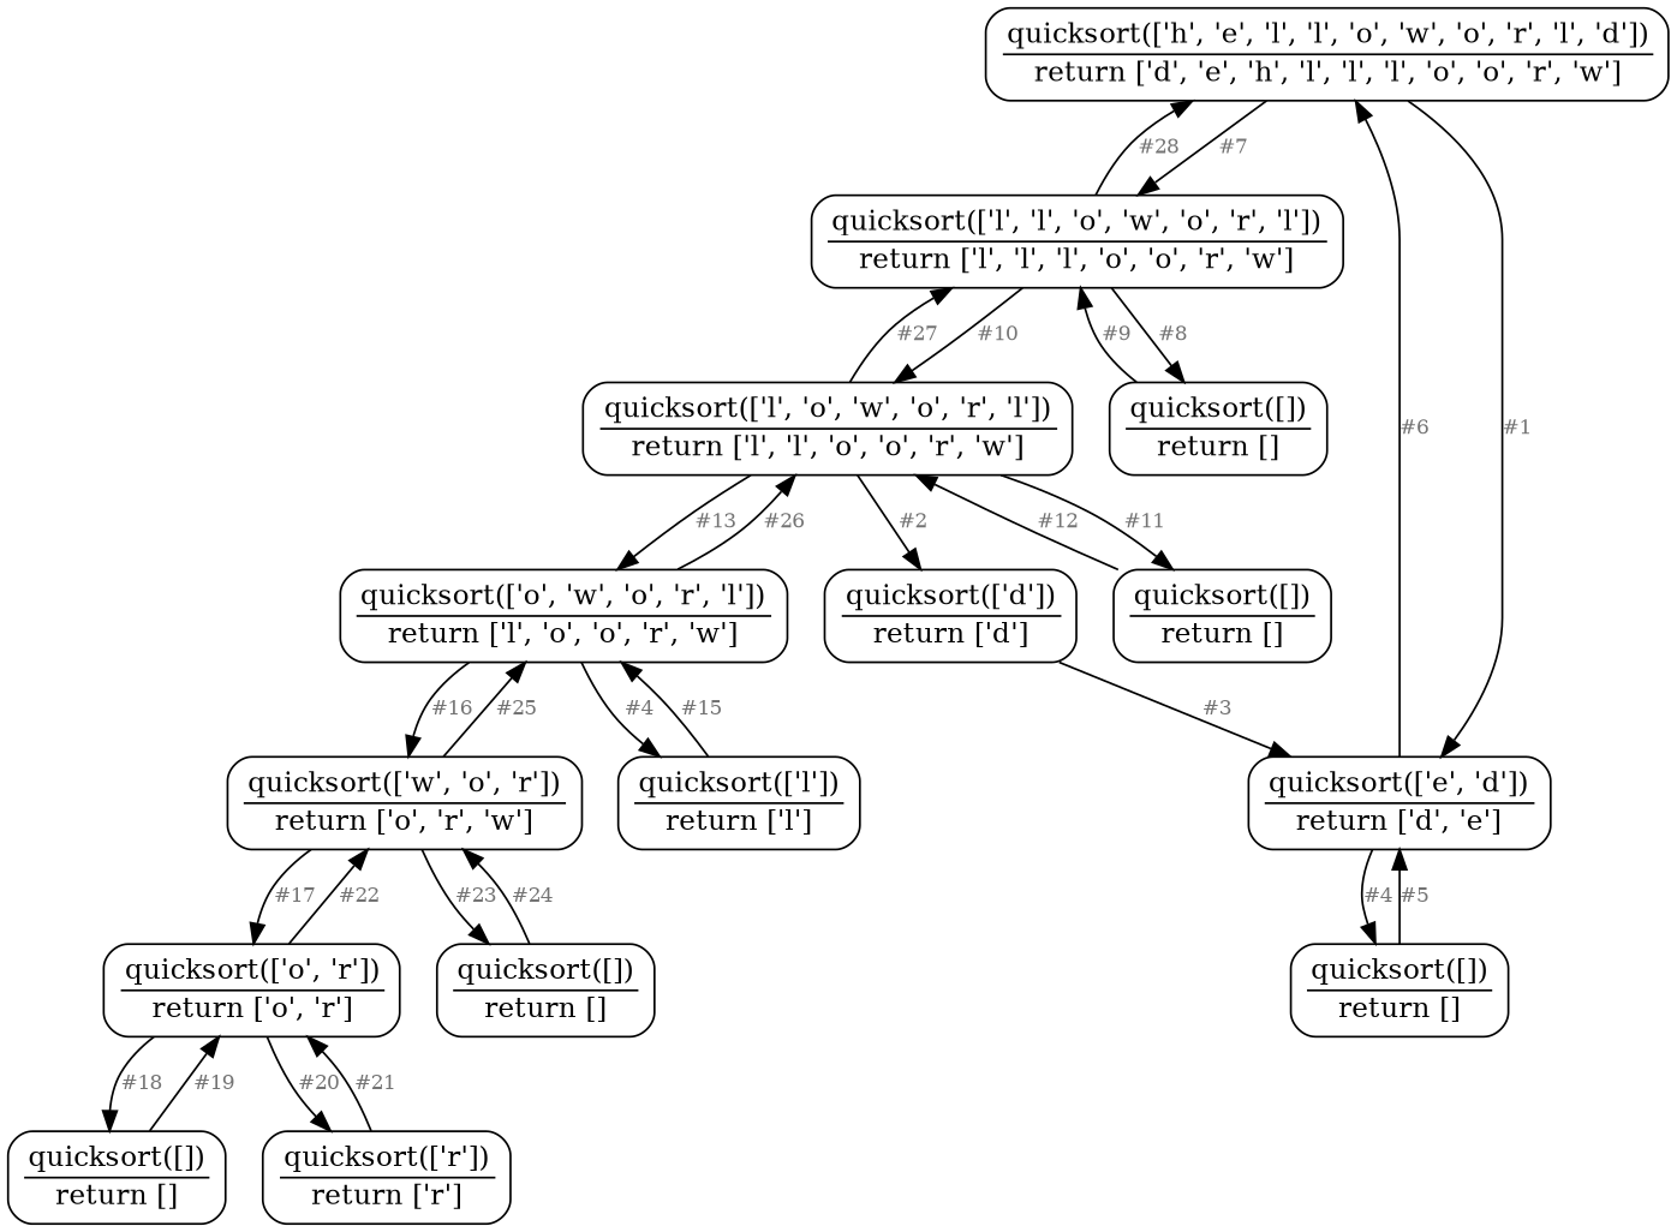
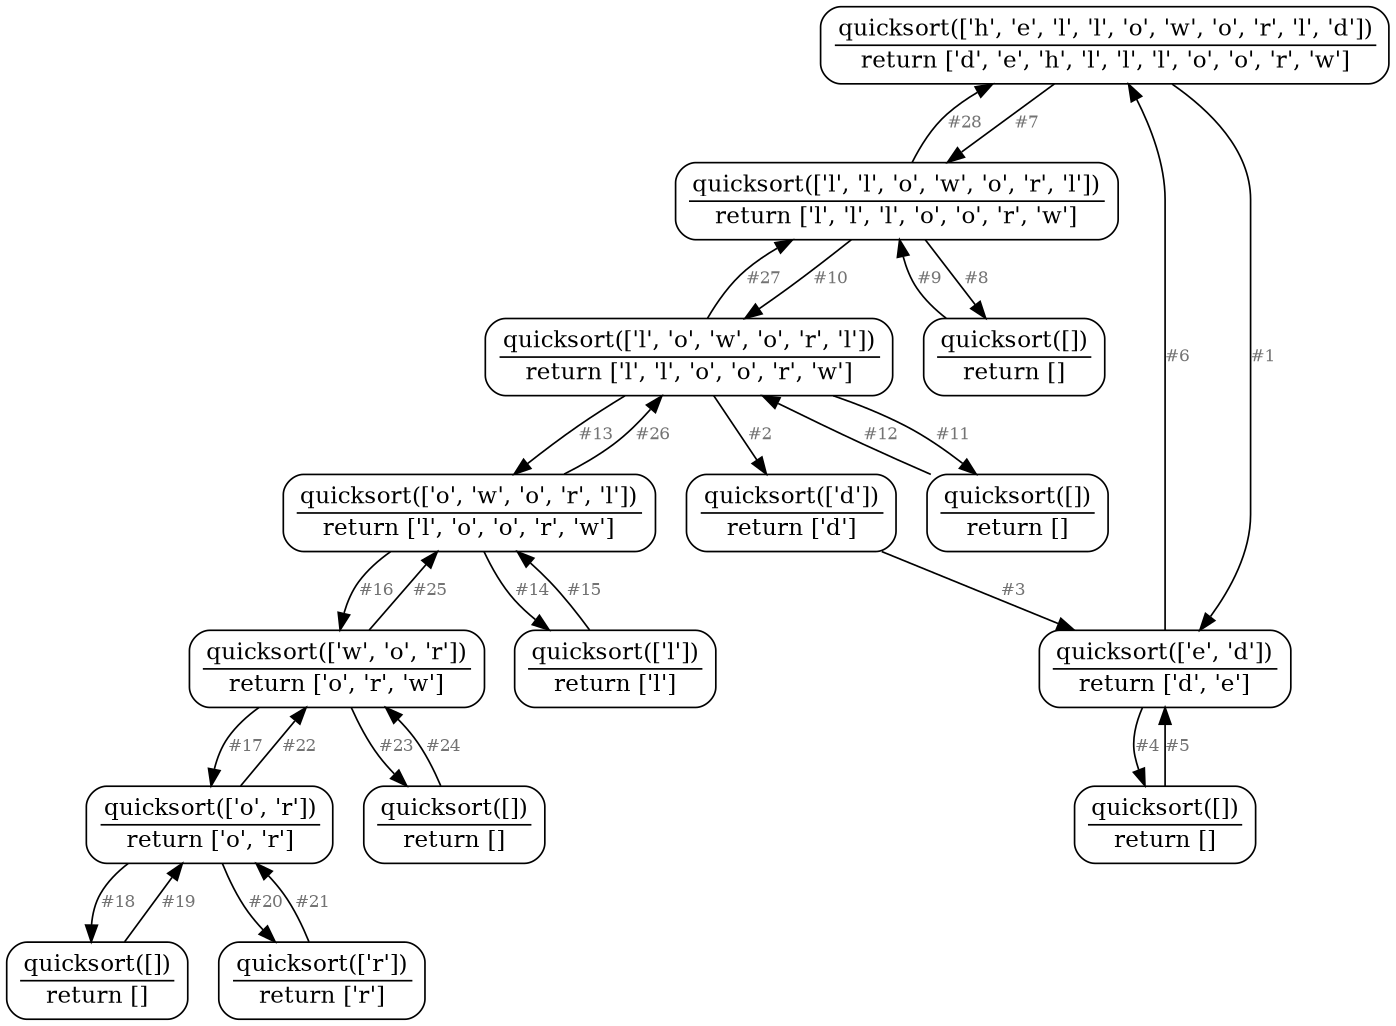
  digraph {
    rankdir=TB
    node [shape=rectangle style=rounded]
    edge [arrowsize=1 color=black fontcolor=gray45 fontsize=10]
    n1 [label=<<TABLE BORDER="0" CELLBORDER="0" CELLSPACING="0"><TR><TD>quicksort([&#x27;h&#x27;, &#x27;e&#x27;, &#x27;l&#x27;, &#x27;l&#x27;, &#x27;o&#x27;, &#x27;w&#x27;, &#x27;o&#x27;, &#x27;r&#x27;, &#x27;l&#x27;, &#x27;d&#x27;])</TD></TR><HR/><TR><TD>return [&#x27;d&#x27;, &#x27;e&#x27;, &#x27;h&#x27;, &#x27;l&#x27;, &#x27;l&#x27;, &#x27;l&#x27;, &#x27;o&#x27;, &#x27;o&#x27;, &#x27;r&#x27;, &#x27;w&#x27;]</TD></TR></TABLE>>]
    n2 [label=<<TABLE BORDER="0" CELLBORDER="0" CELLSPACING="0"><TR><TD>quicksort([&#x27;e&#x27;, &#x27;d&#x27;])</TD></TR><HR/><TR><TD>return [&#x27;d&#x27;, &#x27;e&#x27;]</TD></TR></TABLE>>]
    n3 [label=<<TABLE BORDER="0" CELLBORDER="0" CELLSPACING="0"><TR><TD>quicksort([&#x27;l&#x27;, &#x27;l&#x27;, &#x27;o&#x27;, &#x27;w&#x27;, &#x27;o&#x27;, &#x27;r&#x27;, &#x27;l&#x27;])</TD></TR><HR/><TR><TD>return [&#x27;l&#x27;, &#x27;l&#x27;, &#x27;l&#x27;, &#x27;o&#x27;, &#x27;o&#x27;, &#x27;r&#x27;, &#x27;w&#x27;]</TD></TR></TABLE>>]
    n4 [label=<<TABLE BORDER="0" CELLBORDER="0" CELLSPACING="0"><TR><TD>quicksort([])</TD></TR><HR/><TR><TD>return []</TD></TR></TABLE>>]
    n5 [label=<<TABLE BORDER="0" CELLBORDER="0" CELLSPACING="0"><TR><TD>quicksort([])</TD></TR><HR/><TR><TD>return []</TD></TR></TABLE>>]
    n6 [label=<<TABLE BORDER="0" CELLBORDER="0" CELLSPACING="0"><TR><TD>quicksort([&#x27;l&#x27;, &#x27;o&#x27;, &#x27;w&#x27;, &#x27;o&#x27;, &#x27;r&#x27;, &#x27;l&#x27;])</TD></TR><HR/><TR><TD>return [&#x27;l&#x27;, &#x27;l&#x27;, &#x27;o&#x27;, &#x27;o&#x27;, &#x27;r&#x27;, &#x27;w&#x27;]</TD></TR></TABLE>>]
    n7 [label=<<TABLE BORDER="0" CELLBORDER="0" CELLSPACING="0"><TR><TD>quicksort([&#x27;d&#x27;])</TD></TR><HR/><TR><TD>return [&#x27;d&#x27;]</TD></TR></TABLE>>]
    n8 [label=<<TABLE BORDER="0" CELLBORDER="0" CELLSPACING="0"><TR><TD>quicksort([])</TD></TR><HR/><TR><TD>return []</TD></TR></TABLE>>]
    n9 [label=<<TABLE BORDER="0" CELLBORDER="0" CELLSPACING="0"><TR><TD>quicksort([&#x27;o&#x27;, &#x27;w&#x27;, &#x27;o&#x27;, &#x27;r&#x27;, &#x27;l&#x27;])</TD></TR><HR/><TR><TD>return [&#x27;l&#x27;, &#x27;o&#x27;, &#x27;o&#x27;, &#x27;r&#x27;, &#x27;w&#x27;]</TD></TR></TABLE>>]
    n10 [label=<<TABLE BORDER="0" CELLBORDER="0" CELLSPACING="0"><TR><TD>quicksort([&#x27;l&#x27;])</TD></TR><HR/><TR><TD>return [&#x27;l&#x27;]</TD></TR></TABLE>>]
    n11 [label=<<TABLE BORDER="0" CELLBORDER="0" CELLSPACING="0"><TR><TD>quicksort([&#x27;w&#x27;, &#x27;o&#x27;, &#x27;r&#x27;])</TD></TR><HR/><TR><TD>return [&#x27;o&#x27;, &#x27;r&#x27;, &#x27;w&#x27;]</TD></TR></TABLE>>]
    n12 [label=<<TABLE BORDER="0" CELLBORDER="0" CELLSPACING="0"><TR><TD>quicksort([&#x27;o&#x27;, &#x27;r&#x27;])</TD></TR><HR/><TR><TD>return [&#x27;o&#x27;, &#x27;r&#x27;]</TD></TR></TABLE>>]
    n13 [label=<<TABLE BORDER="0" CELLBORDER="0" CELLSPACING="0"><TR><TD>quicksort([])</TD></TR><HR/><TR><TD>return []</TD></TR></TABLE>>]
    n14 [label=<<TABLE BORDER="0" CELLBORDER="0" CELLSPACING="0"><TR><TD>quicksort([])</TD></TR><HR/><TR><TD>return []</TD></TR></TABLE>>]
    n15 [label=<<TABLE BORDER="0" CELLBORDER="0" CELLSPACING="0"><TR><TD>quicksort([&#x27;r&#x27;])</TD></TR><HR/><TR><TD>return [&#x27;r&#x27;]</TD></TR></TABLE>>]
    n1 -> n2 [label="#1"]
    n1 -> n3 [label="#7"]
    n2 -> n1 [label="#6"]
    n2 -> n4 [label="#4"]
    n3 -> n1 [label="#28"]
    n3 -> n5 [label="#8"]
    n3 -> n6 [label="#10"]
    n4 -> n2 [label="#5"]
    n5 -> n3 [label="#9"]
    n6 -> n3 [label="#27"]
    n6 -> n7 [label="#2"]
    n6 -> n8 [label="#11"]
    n6 -> n9 [label="#13"]
    n7 -> n2 [label="#3"]
    n8 -> n6 [label="#12"]
    n9 -> n6 [label="#26"]
-   n9 -> n10 [label="#4"]
+   n9 -> n10 [label="#14"]
    n9 -> n11 [label="#16"]
    n10 -> n9 [label="#15"]
    n11 -> n9 [label="#25"]
    n11 -> n12 [label="#17"]
    n11 -> n13 [label="#23"]
    n12 -> n11 [label="#22"]
    n12 -> n14 [label="#18"]
    n12 -> n15 [label="#20"]
    n13 -> n11 [label="#24"]
    n14 -> n12 [label="#19"]
    n15 -> n12 [label="#21"]
  }
